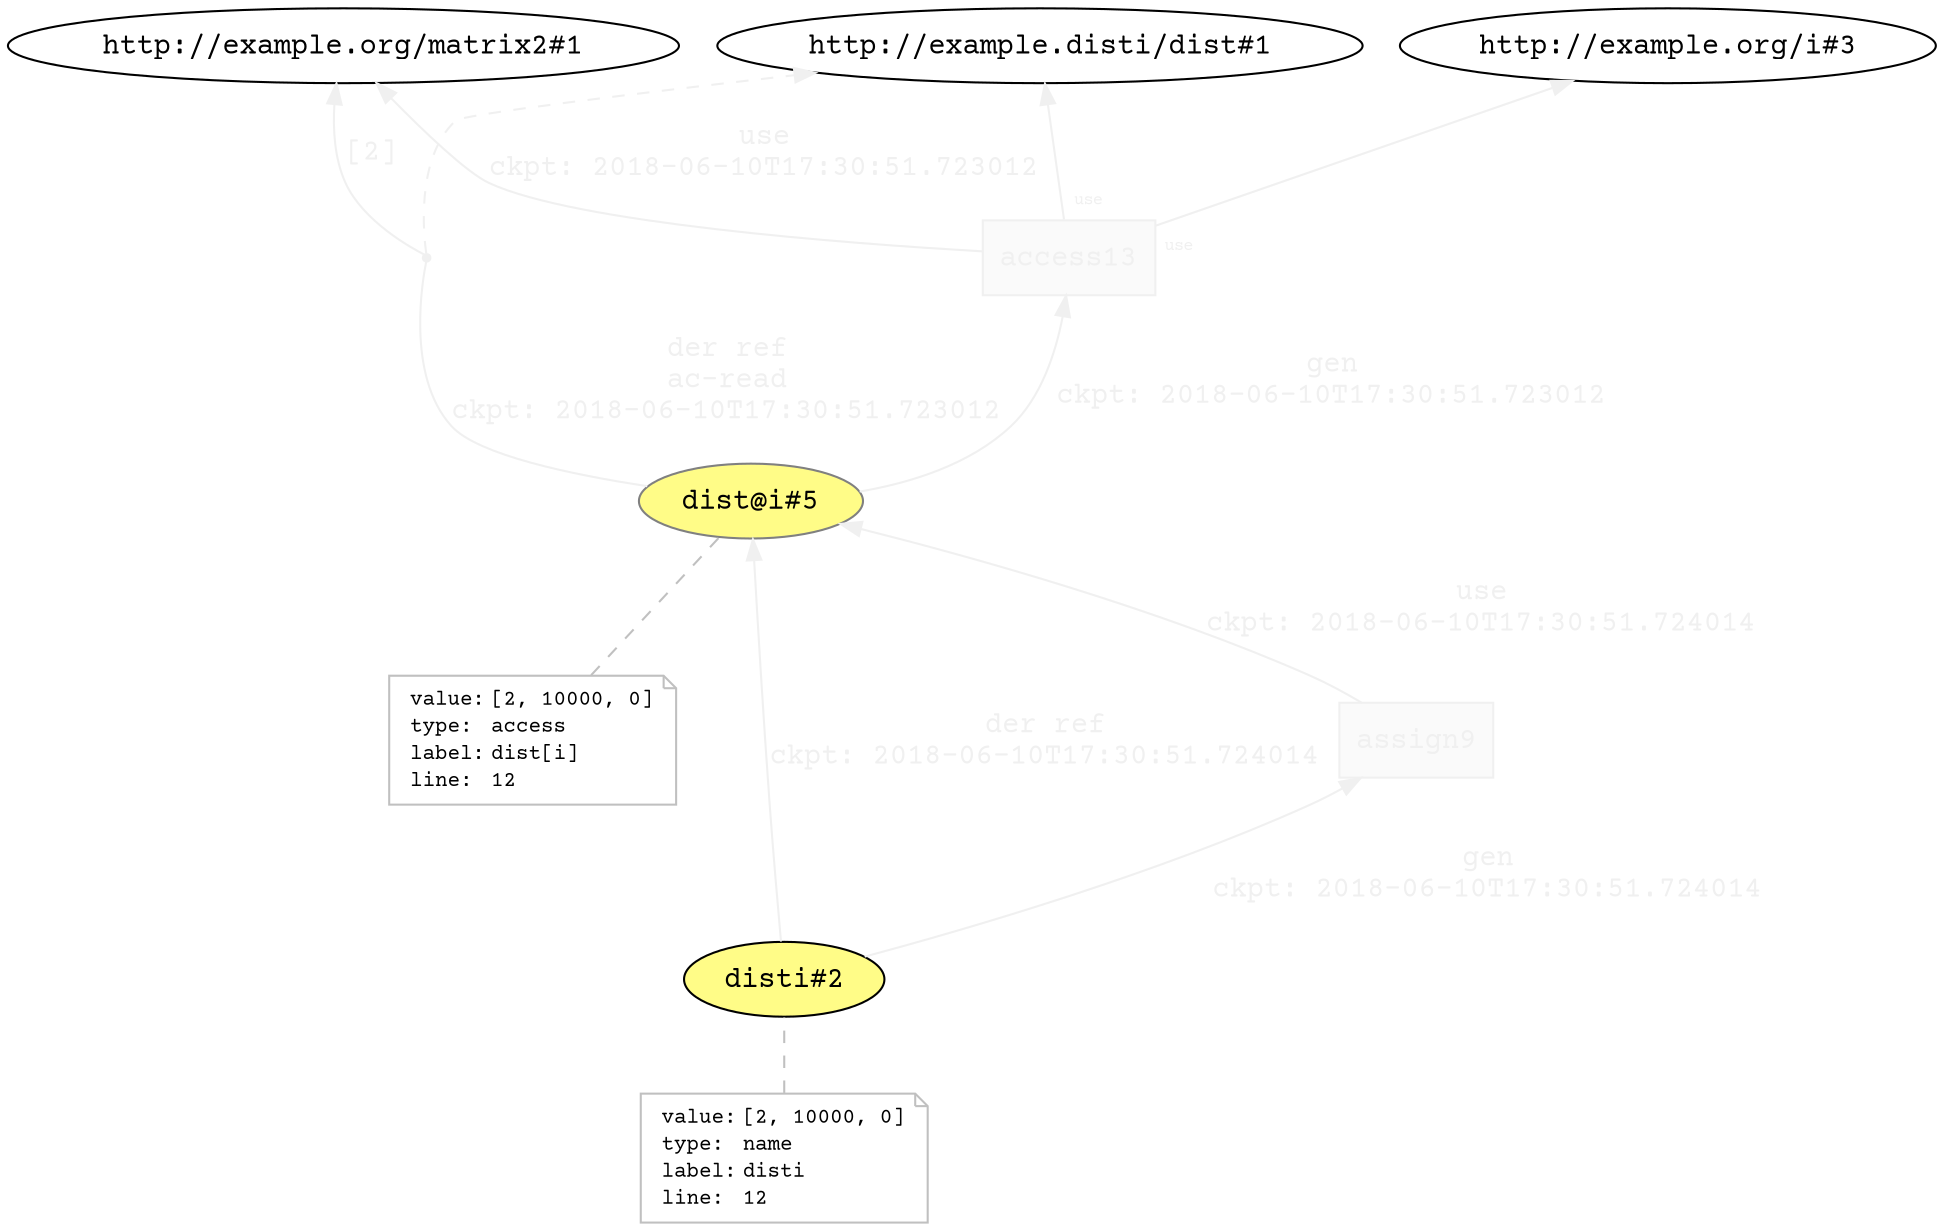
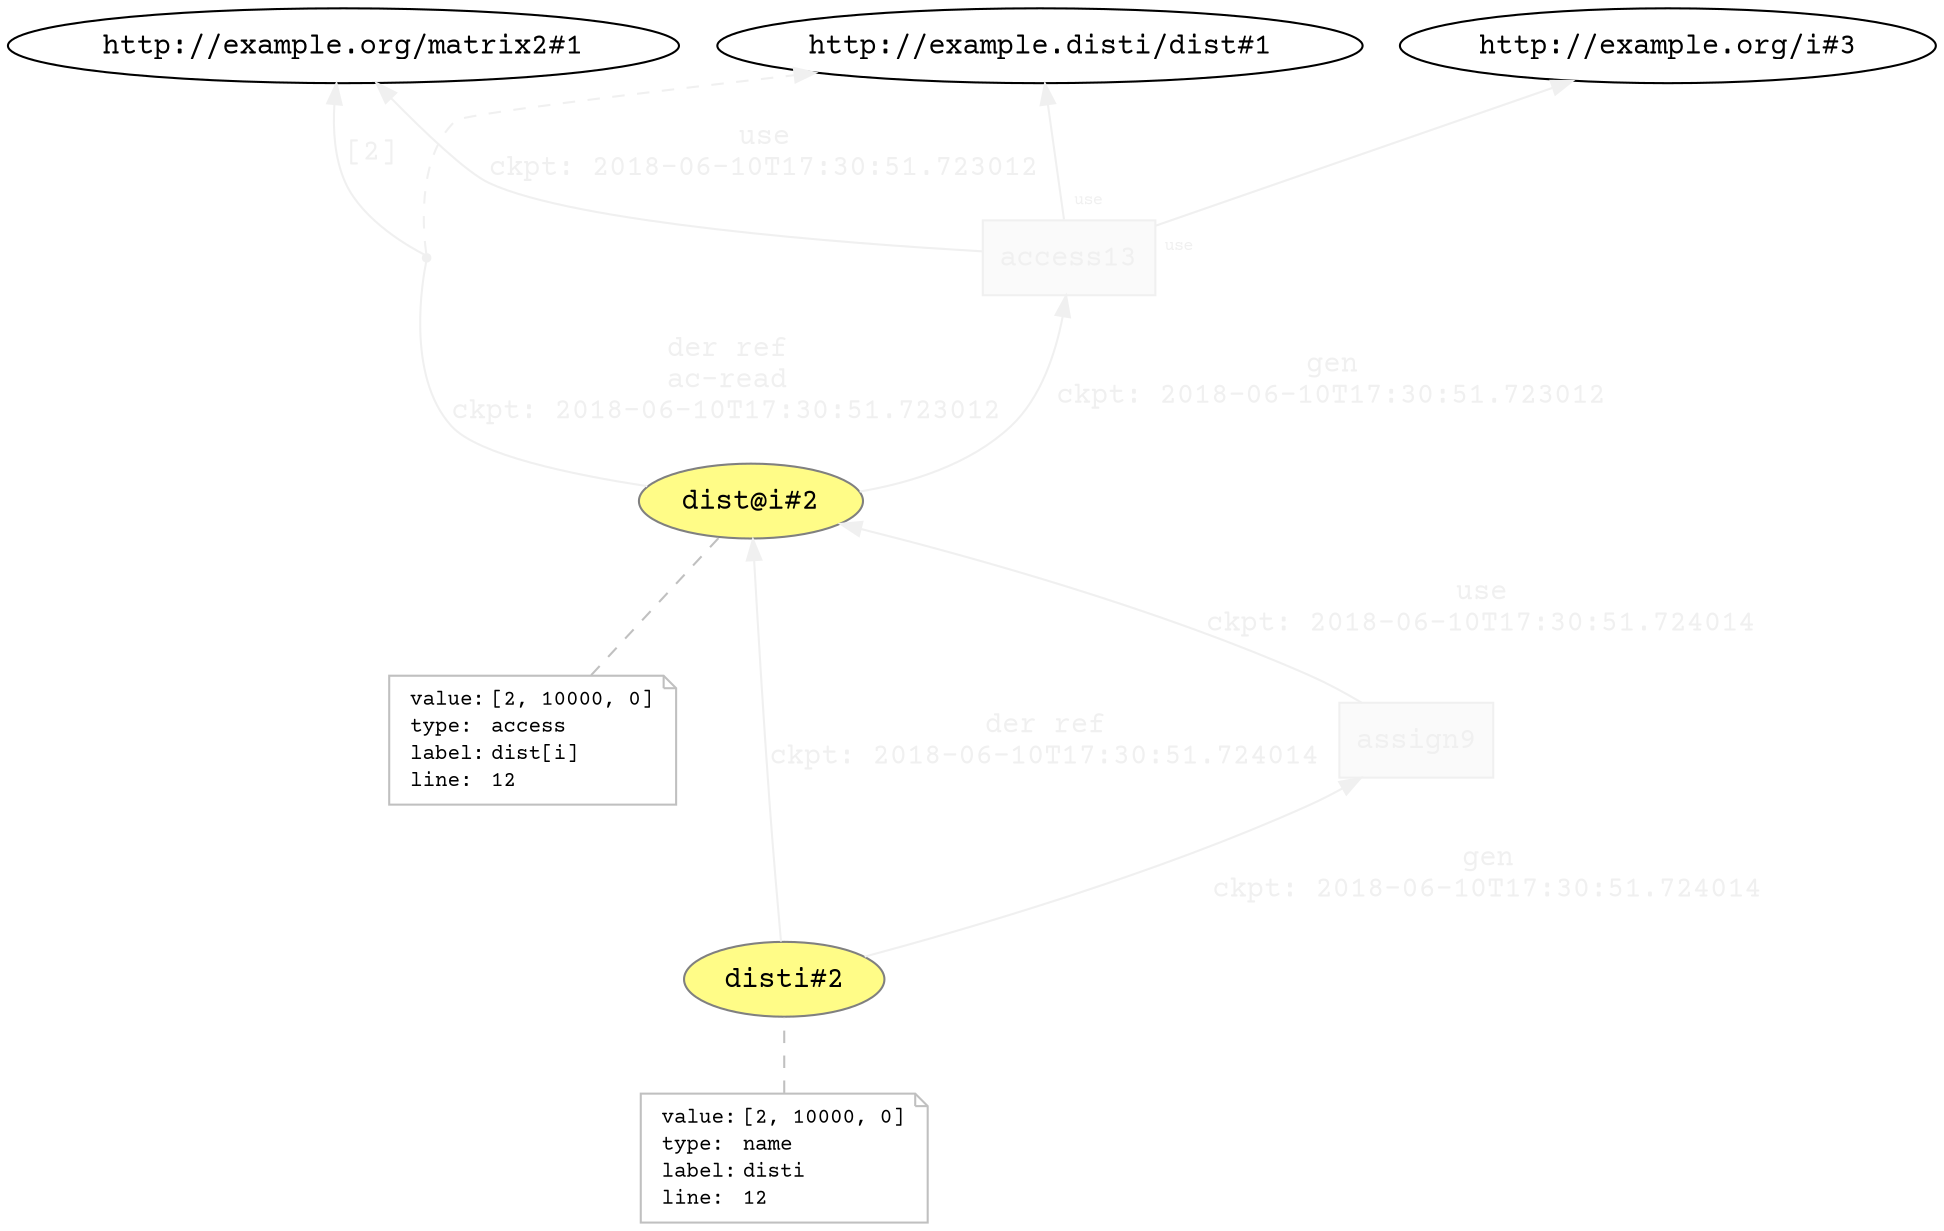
  digraph {
    fontname="Courier Prime"
    rankdir=BT
    node [fontname="Courier Prime"]
    edge [angle=60.0 color="#F0F0F0" distance=1.5 fontcolor="#F0F0F0" fontname="Courier Prime" fontsize=14 rotation=20]
-   n1 [color="#808080" fillcolor="#FFFC87" label="dist@i#5" style=filled]
+   n1 [color="#808080" fillcolor="#FFFC87" label="dist@i#2" style=filled]
    n2 [color="#F0F0F0" fillcolor="#FAFAFA" fontcolor="#F0F0F0" label=access13 shape=polygon sides=4 style=filled]
    bn0 [color="#F0F0F0" fontcolor="#F0F0F0" shape=point]
    n4 [label="http://example.disti/dist#1"]
    "http://example.org/matrix2#1"
    "http://example.org/i#3"
    n7 [color=gray fontcolor=black fontsize=10 label=<<TABLE cellpadding="0" border="0"> 	<TR> 	    <TD align="left">value:</TD> 	    <TD align="left">[2, 10000, 0]</TD> 	</TR> 	<TR> 	    <TD align="left">type:</TD> 	    <TD align="left">access</TD> 	</TR> 	<TR> 	    <TD align="left">label:</TD> 	    <TD align="left">dist[i]</TD> 	</TR> 	<TR> 	    <TD align="left">line:</TD> 	    <TD align="left">12</TD> 	</TR> </TABLE>> shape=note]
-   n8 [color=black fillcolor="#FFFC87" label="disti#2" style=filled]
+   n8 [color="#808080" fillcolor="#FFFC87" label="disti#2" style=filled]
    n9 [color="#F0F0F0" fillcolor="#FAFAFA" fontcolor="#F0F0F0" label=assign9 shape=polygon sides=4 style=filled]
    n10 [color=gray fontcolor=black fontsize=10 label=<<TABLE cellpadding="0" border="0"> 	<TR> 	    <TD align="left">value:</TD> 	    <TD align="left">[2, 10000, 0]</TD> 	</TR> 	<TR> 	    <TD align="left">type:</TD> 	    <TD align="left">name</TD> 	</TR> 	<TR> 	    <TD align="left">label:</TD> 	    <TD align="left">disti</TD> 	</TR> 	<TR> 	    <TD align="left">line:</TD> 	    <TD align="left">12</TD> 	</TR> </TABLE>> shape=note]
    n1 -> n2 [label="gen\nckpt: 2018-06-10T17:30:51.723012"]
    n1 -> bn0 [arrowhead=none label="der ref\nac-read\nckpt: 2018-06-10T17:30:51.723012"]
    n2 -> n4 [labelangle=60.0 labeldistance=1.5 labelfontsize=8 taillabel=use angle="" distance="" fontsize=""]
    n2 -> "http://example.org/matrix2#1" [label="use\nckpt: 2018-06-10T17:30:51.723012"]
    n2 -> "http://example.org/i#3" [labelangle=60.0 labeldistance=1.5 labelfontsize=8 taillabel=use angle="" distance="" fontsize=""]
    bn0 -> n4 [style=dashed angle="" distance="" fontsize="" rotation=""]
    bn0 -> "http://example.org/matrix2#1" [label="[2]"]
    n7 -> n1 [arrowhead=none color=gray style=dashed angle="" distance="" fontcolor="" fontsize="" rotation=""]
    n8 -> n1 [label="der ref\nckpt: 2018-06-10T17:30:51.724014"]
    n8 -> n9 [label="gen\nckpt: 2018-06-10T17:30:51.724014"]
    n9 -> n1 [label="use\nckpt: 2018-06-10T17:30:51.724014"]
    n10 -> n8 [arrowhead=none color=gray style=dashed angle="" distance="" fontcolor="" fontsize="" rotation=""]
  }
